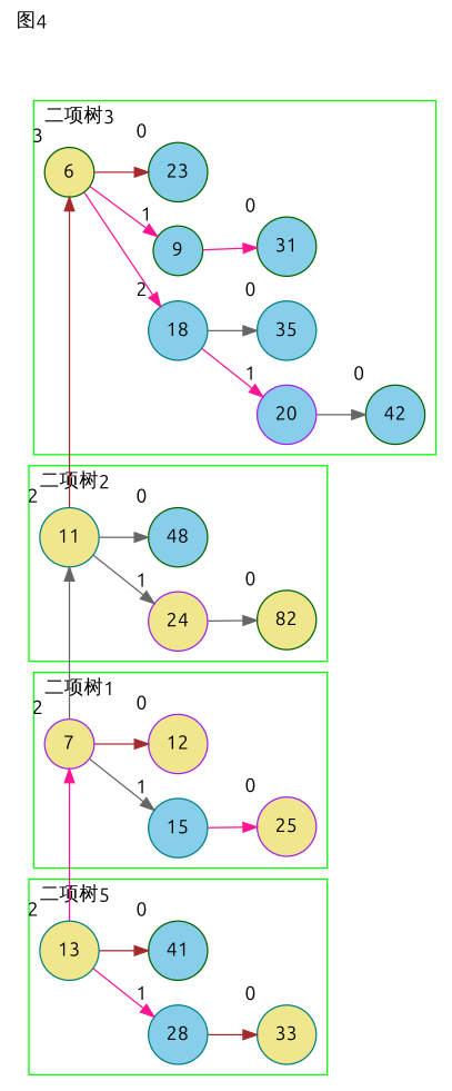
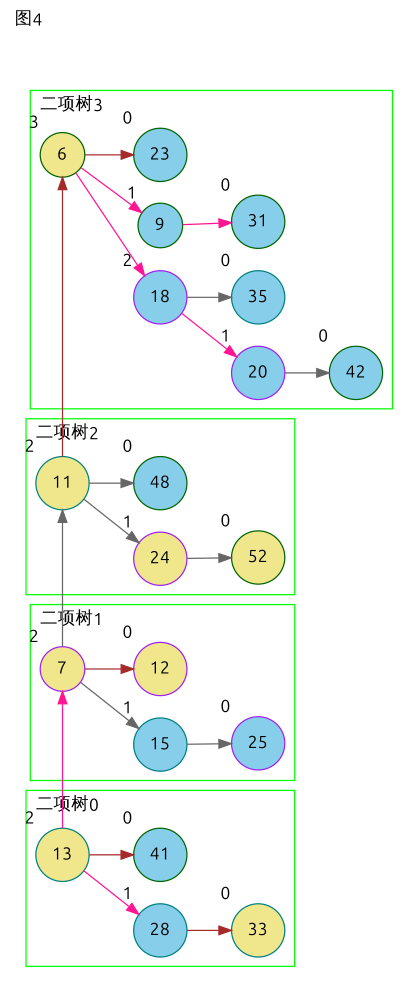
  digraph {
    fontname=Ubuntu
    label="图4"
    labeljust=l
    labelloc=t
    rankdir=LR
    node [color=darkgreen fillcolor=skyblue fontname=Ubuntu shape=circle style=filled xlabel=0]
    edge [color=gray40 fontname=Ubuntu weight=100]
    n1 [color=teal fillcolor=khaki label=13 xlabel=2]
    n2 [color=teal label=28 xlabel=1]
    n3 [label=41]
    n4 [color=teal fillcolor=khaki label=33]
    n5 [color=purple fillcolor=khaki label=7 xlabel=2]
    n6 [color=teal label=15 xlabel=1]
    n7 [color=purple fillcolor=khaki label=12]
-   n8 [color=purple fillcolor=khaki label=25]
+   n8 [color=purple label=25]
    n9 [color=teal fillcolor=khaki label=11 xlabel=2]
    n10 [color=purple fillcolor=khaki label=24 xlabel=1]
    n11 [label=48]
-   n12 [fillcolor=khaki label=82]
+   n12 [fillcolor=khaki label=52]
    n13 [fillcolor=khaki label=6 xlabel=3]
-   n14 [color=teal label=18 xlabel=2]
+   n14 [color=purple label=18 xlabel=2]
    n15 [label=9 xlabel=1]
    n16 [label=23]
    n17 [color=purple label=20 xlabel=1]
    n18 [color=teal label=35]
    n19 [label=31]
    n20 [label=42]
    subgraph cluster_1 {
-     label="二项树5"
+     label="二项树0"
      pencolor=green
      n1
      n2
      n3
      n4
    }
    subgraph cluster_2 {
      label="二项树1"
      pencolor=green
      n5
      n6
      n7
      n8
    }
    subgraph cluster_3 {
      label="二项树2"
      pencolor=green
      n9
      n10
      n11
      n12
    }
    subgraph cluster_4 {
      label="二项树3"
      pencolor=green
      n13
      n14
      n15
      n16
      n17
      n18
      n19
      n20
    }
    n1 -> n2 [color=deeppink weight=""]
    n1 -> n3 [color=brown]
    n1 -> n5 [color=deeppink constraint=false weight=""]
    n2 -> n4 [color=brown]
    n5 -> n6 [weight=""]
    n5 -> n7 [color=brown]
    n5 -> n9 [constraint=false weight=""]
-   n6 -> n8 [color=deeppink]
+   n6 -> n8
    n9 -> n10 [weight=""]
    n9 -> n11
    n9 -> n13 [color=brown constraint=false weight=""]
    n10 -> n12
    n13 -> n14 [color=deeppink weight=""]
    n13 -> n15 [color=deeppink weight=""]
    n13 -> n16 [color=brown]
    n14 -> n17 [color=deeppink weight=""]
    n14 -> n18
    n15 -> n19 [color=deeppink]
    n17 -> n20
  }
